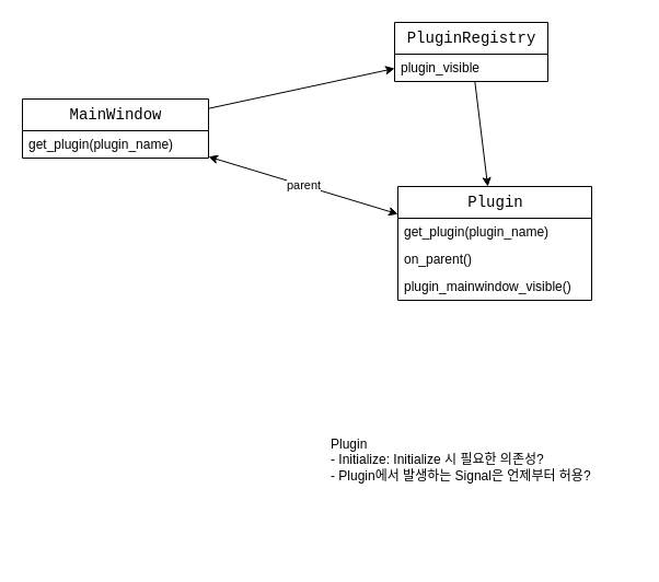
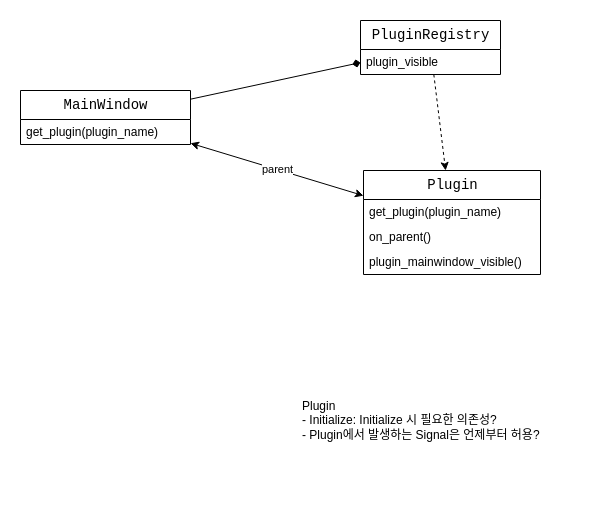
  <mxCell id="0" />
  <mxCell id="1" parent="0" />
  <mxCell id="2" value="&lt;div style=&quot;background-color: rgb(255 , 255 , 255) ; font-family: &amp;#34;consolas&amp;#34; , &amp;#34;courier new&amp;#34; , monospace ; font-weight: normal ; font-size: 14px ; line-height: 19px&quot;&gt;MainWindow&lt;/div&gt;" style="swimlane;fontStyle=1;align=center;verticalAlign=middle;childLayout=stackLayout;horizontal=1;startSize=29;horizontalStack=0;resizeParent=1;resizeParentMax=0;resizeLast=0;collapsible=0;marginBottom=0;html=1;" parent="1" vertex="1"><mxGeometry x="20" y="90" width="170" height="54" as="geometry" /></mxCell>
  <mxCell id="3" value="get_plugin(plugin_name)" style="text;html=1;strokeColor=none;fillColor=none;align=left;verticalAlign=middle;spacingLeft=4;spacingRight=4;overflow=hidden;rotatable=0;points=[[0,0.5],[1,0.5]];portConstraint=eastwest;" parent="2" vertex="1"><mxGeometry y="29" width="170" height="25" as="geometry" /></mxCell>
  <mxCell id="4" value="&lt;div style=&quot;background-color: rgb(255 , 255 , 255) ; font-family: &amp;#34;consolas&amp;#34; , &amp;#34;courier new&amp;#34; , monospace ; font-weight: normal ; font-size: 14px ; line-height: 19px&quot;&gt;Plugin&lt;/div&gt;" style="swimlane;fontStyle=1;align=center;verticalAlign=middle;childLayout=stackLayout;horizontal=1;startSize=29;horizontalStack=0;resizeParent=1;resizeParentMax=0;resizeLast=0;collapsible=0;marginBottom=0;html=1;" parent="1" vertex="1"><mxGeometry x="363" y="170" width="177" height="104" as="geometry" /></mxCell>
  <mxCell id="5" value="get_plugin(plugin_name)" style="text;html=1;strokeColor=none;fillColor=none;align=left;verticalAlign=middle;spacingLeft=4;spacingRight=4;overflow=hidden;rotatable=0;points=[[0,0.5],[1,0.5]];portConstraint=eastwest;" parent="4" vertex="1"><mxGeometry y="29" width="177" height="25" as="geometry" /></mxCell>
  <mxCell id="6" value="on_parent()" style="text;html=1;strokeColor=none;fillColor=none;align=left;verticalAlign=middle;spacingLeft=4;spacingRight=4;overflow=hidden;rotatable=0;points=[[0,0.5],[1,0.5]];portConstraint=eastwest;" parent="4" vertex="1"><mxGeometry y="54" width="177" height="25" as="geometry" /></mxCell>
  <mxCell id="7" value="plugin_mainwindow_visible()" style="text;html=1;strokeColor=none;fillColor=none;align=left;verticalAlign=middle;spacingLeft=4;spacingRight=4;overflow=hidden;rotatable=0;points=[[0,0.5],[1,0.5]];portConstraint=eastwest;" parent="4" vertex="1"><mxGeometry y="79" width="177" height="25" as="geometry" /></mxCell>
  <mxCell id="8" value="&lt;div style=&quot;background-color: rgb(255 , 255 , 255) ; font-family: &amp;#34;consolas&amp;#34; , &amp;#34;courier new&amp;#34; , monospace ; font-weight: normal ; font-size: 14px ; line-height: 19px&quot;&gt;PluginRegistry&lt;/div&gt;" style="swimlane;fontStyle=1;align=center;verticalAlign=middle;childLayout=stackLayout;horizontal=1;startSize=29;horizontalStack=0;resizeParent=1;resizeParentMax=0;resizeLast=0;collapsible=0;marginBottom=0;html=1;" parent="1" vertex="1"><mxGeometry x="360" y="20" width="140" height="54" as="geometry" /></mxCell>
  <mxCell id="9" value="plugin_visible" style="text;html=1;strokeColor=none;fillColor=none;align=left;verticalAlign=middle;spacingLeft=4;spacingRight=4;overflow=hidden;rotatable=0;points=[[0,0.5],[1,0.5]];portConstraint=eastwest;" parent="8" vertex="1"><mxGeometry y="29" width="140" height="25" as="geometry" /></mxCell>
- <mxCell id="10" style="edgeStyle=none;html=1;" parent="1" source="8" target="4" edge="1"><mxGeometry relative="1" as="geometry"><mxPoint x="200" y="141.5" as="sourcePoint" /><mxPoint x="370" y="81.646" as="targetPoint" /></mxGeometry></mxCell>
+ <mxCell id="10" style="edgeStyle=none;html=1;dashed=1;" parent="1" source="8" target="4" edge="1"><mxGeometry relative="1" as="geometry"><mxPoint x="200" y="141.5" as="sourcePoint" /><mxPoint x="370" y="81.646" as="targetPoint" /></mxGeometry></mxCell>
  <mxCell id="11" value="parent" style="edgeStyle=none;html=1;startArrow=classic;startFill=1;" parent="1" source="4" target="2" edge="1"><mxGeometry relative="1" as="geometry"><mxPoint x="200" y="141.5" as="sourcePoint" /><mxPoint x="320" y="400" as="targetPoint" /></mxGeometry></mxCell>
- <mxCell id="12" style="edgeStyle=none;html=1;" parent="1" source="2" target="8" edge="1"><mxGeometry relative="1" as="geometry"><mxPoint x="310" y="370" as="sourcePoint" /><mxPoint x="200" y="157.391" as="targetPoint" /></mxGeometry></mxCell>
+ <mxCell id="12" style="edgeStyle=none;html=1;endArrow=diamond;" parent="1" source="2" target="8" edge="1"><mxGeometry relative="1" as="geometry"><mxPoint x="310" y="370" as="sourcePoint" /><mxPoint x="200" y="157.391" as="targetPoint" /></mxGeometry></mxCell>
  <mxCell id="13" value="Plugin&lt;br&gt;- Initialize: Initialize 시 필요한 의존성?&lt;br&gt;- Plugin에서 발생하는 Signal은 언제부터 허용?" style="text;html=1;strokeColor=none;fillColor=none;align=left;verticalAlign=middle;whiteSpace=wrap;rounded=0;" vertex="1" parent="1"><mxGeometry x="300" y="330" width="280" height="180" as="geometry" /></mxCell>
